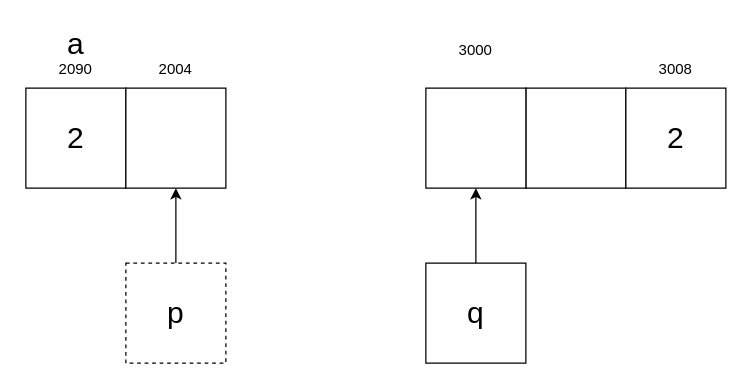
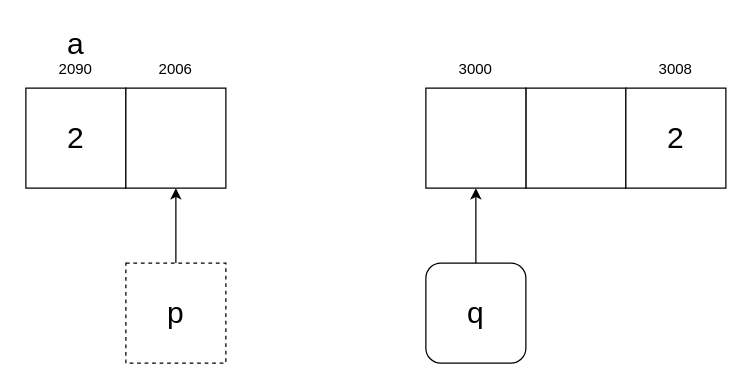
  <mxCell id="0" />
  <mxCell id="1" parent="0" />
  <mxCell id="2" value="&lt;font style=&quot;font-size: 24px;&quot;&gt;2&lt;/font&gt;" style="whiteSpace=wrap;html=1;aspect=fixed;" vertex="1" parent="1"><mxGeometry x="20" y="70" width="80" height="80" as="geometry" /></mxCell>
  <mxCell id="3" value="&lt;font style=&quot;font-size: 24px;&quot;&gt;a&lt;/font&gt;" style="text;html=1;strokeColor=none;fillColor=none;align=center;verticalAlign=middle;whiteSpace=wrap;rounded=0;" vertex="1" parent="1"><mxGeometry x="30" y="20" width="60" height="30" as="geometry" /></mxCell>
  <mxCell id="4" style="edgeStyle=orthogonalEdgeStyle;rounded=0;orthogonalLoop=1;jettySize=auto;html=1;entryX=0.5;entryY=1;entryDx=0;entryDy=0;" edge="1" parent="1" source="5" target="9"><mxGeometry relative="1" as="geometry" /></mxCell>
  <mxCell id="5" value="&lt;font style=&quot;font-size: 24px;&quot;&gt;p&lt;/font&gt;" style="whiteSpace=wrap;html=1;aspect=fixed;dashed=1;" vertex="1" parent="1"><mxGeometry x="100" y="210" width="80" height="80" as="geometry" /></mxCell>
  <mxCell id="6" value="" style="whiteSpace=wrap;html=1;aspect=fixed;" vertex="1" parent="1"><mxGeometry x="420" y="70" width="80" height="80" as="geometry" /></mxCell>
  <mxCell id="7" style="edgeStyle=orthogonalEdgeStyle;rounded=0;orthogonalLoop=1;jettySize=auto;html=1;entryX=0.5;entryY=1;entryDx=0;entryDy=0;" edge="1" parent="1" source="8" target="13"><mxGeometry relative="1" as="geometry" /></mxCell>
- <mxCell id="8" value="&lt;font style=&quot;font-size: 24px;&quot;&gt;q&lt;/font&gt;" style="whiteSpace=wrap;html=1;aspect=fixed;" vertex="1" parent="1"><mxGeometry x="340" y="210" width="80" height="80" as="geometry" /></mxCell>
+ <mxCell id="8" value="&lt;font style=&quot;font-size: 24px;&quot;&gt;q&lt;/font&gt;" style="whiteSpace=wrap;html=1;aspect=fixed;rounded=1;" vertex="1" parent="1"><mxGeometry x="340" y="210" width="80" height="80" as="geometry" /></mxCell>
  <mxCell id="9" value="" style="whiteSpace=wrap;html=1;aspect=fixed;" vertex="1" parent="1"><mxGeometry x="100" y="70" width="80" height="80" as="geometry" /></mxCell>
  <mxCell id="10" value="2090" style="text;html=1;strokeColor=none;fillColor=none;align=center;verticalAlign=middle;whiteSpace=wrap;rounded=0;" vertex="1" parent="1"><mxGeometry x="30" y="40" width="60" height="30" as="geometry" /></mxCell>
- <mxCell id="11" value="2004" style="text;html=1;strokeColor=none;fillColor=none;align=center;verticalAlign=middle;whiteSpace=wrap;rounded=0;" vertex="1" parent="1"><mxGeometry x="110" y="40" width="60" height="30" as="geometry" /></mxCell>
+ <mxCell id="11" value="2006" style="text;html=1;strokeColor=none;fillColor=none;align=center;verticalAlign=middle;whiteSpace=wrap;rounded=0;" vertex="1" parent="1"><mxGeometry x="110" y="40" width="60" height="30" as="geometry" /></mxCell>
  <mxCell id="12" value="&lt;font style=&quot;font-size: 24px;&quot;&gt;2&lt;/font&gt;" style="whiteSpace=wrap;html=1;aspect=fixed;" vertex="1" parent="1"><mxGeometry x="500" y="70" width="80" height="80" as="geometry" /></mxCell>
  <mxCell id="13" value="" style="whiteSpace=wrap;html=1;aspect=fixed;" vertex="1" parent="1"><mxGeometry x="340" y="70" width="80" height="80" as="geometry" /></mxCell>
  <mxCell id="14" value="3008" style="text;html=1;strokeColor=none;fillColor=none;align=center;verticalAlign=middle;whiteSpace=wrap;rounded=0;" vertex="1" parent="1"><mxGeometry x="510" y="40" width="60" height="30" as="geometry" /></mxCell>
- <mxCell id="15" value="3000" style="text;html=1;strokeColor=none;fillColor=none;align=center;verticalAlign=middle;whiteSpace=wrap;rounded=0;" vertex="1" parent="1"><mxGeometry x="350" y="25" width="60" height="30" as="geometry" /></mxCell>
+ <mxCell id="15" value="3000" style="text;html=1;strokeColor=none;fillColor=none;align=center;verticalAlign=middle;whiteSpace=wrap;rounded=0;" vertex="1" parent="1"><mxGeometry x="350" y="40" width="60" height="30" as="geometry" /></mxCell>
